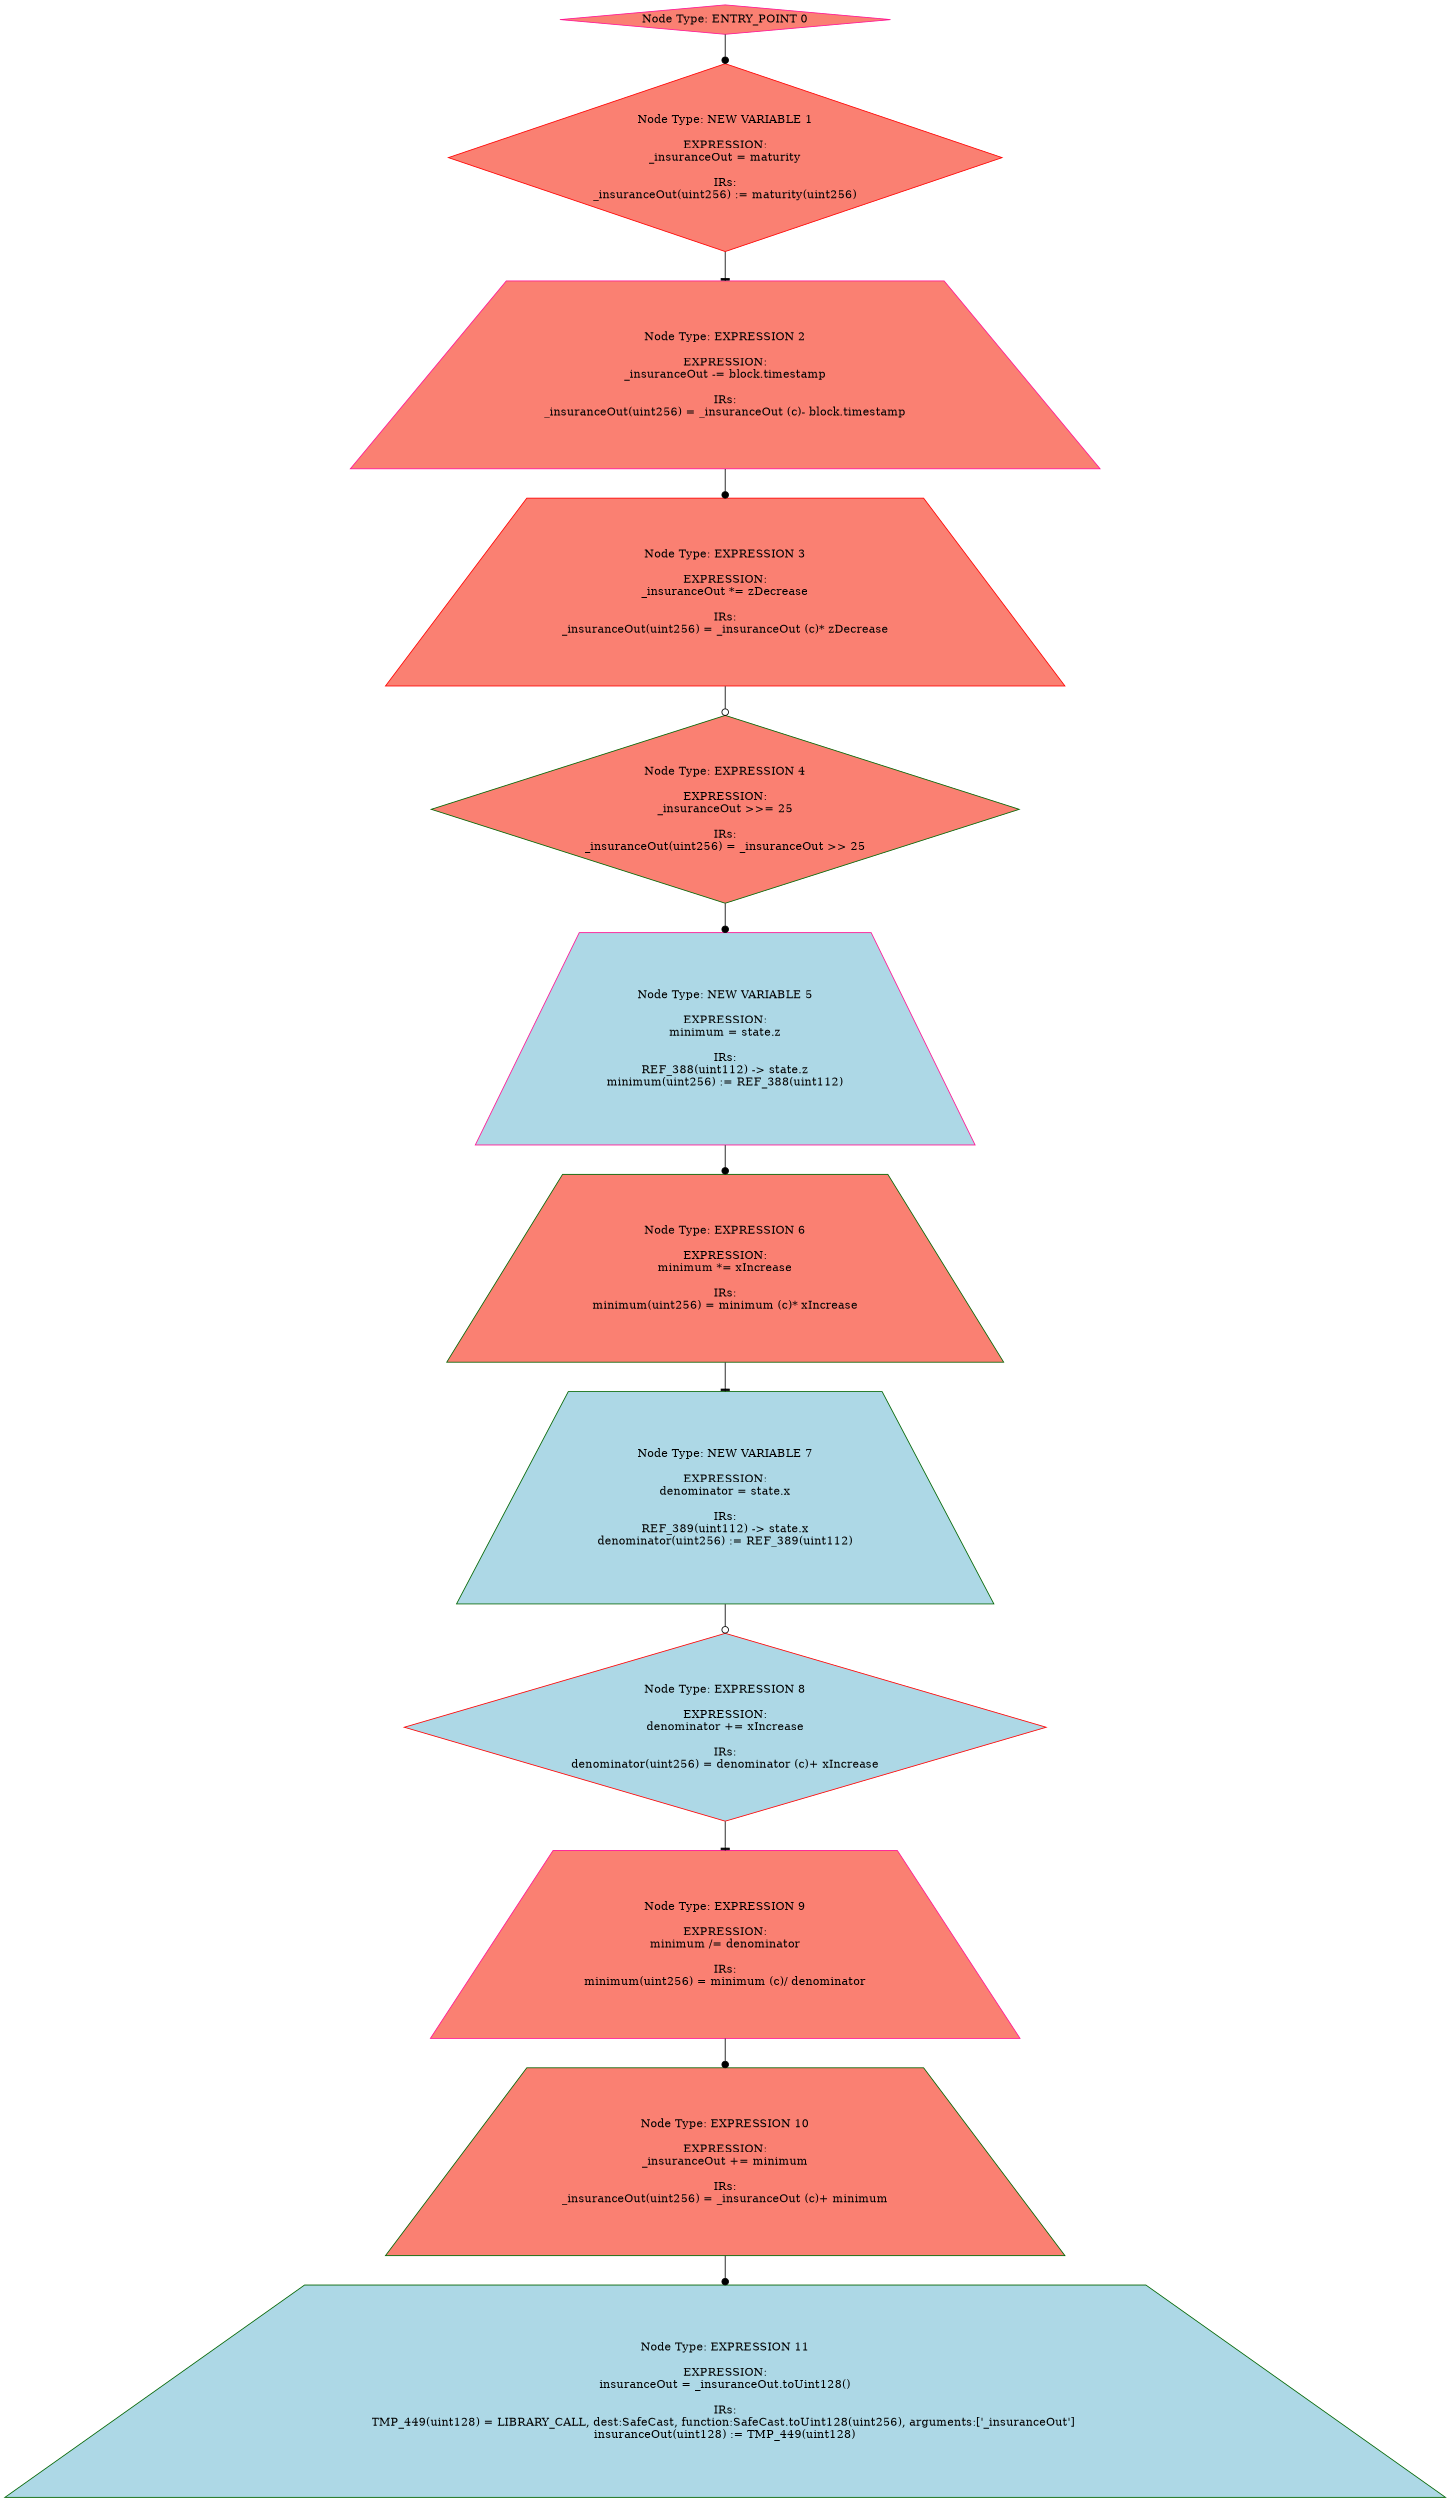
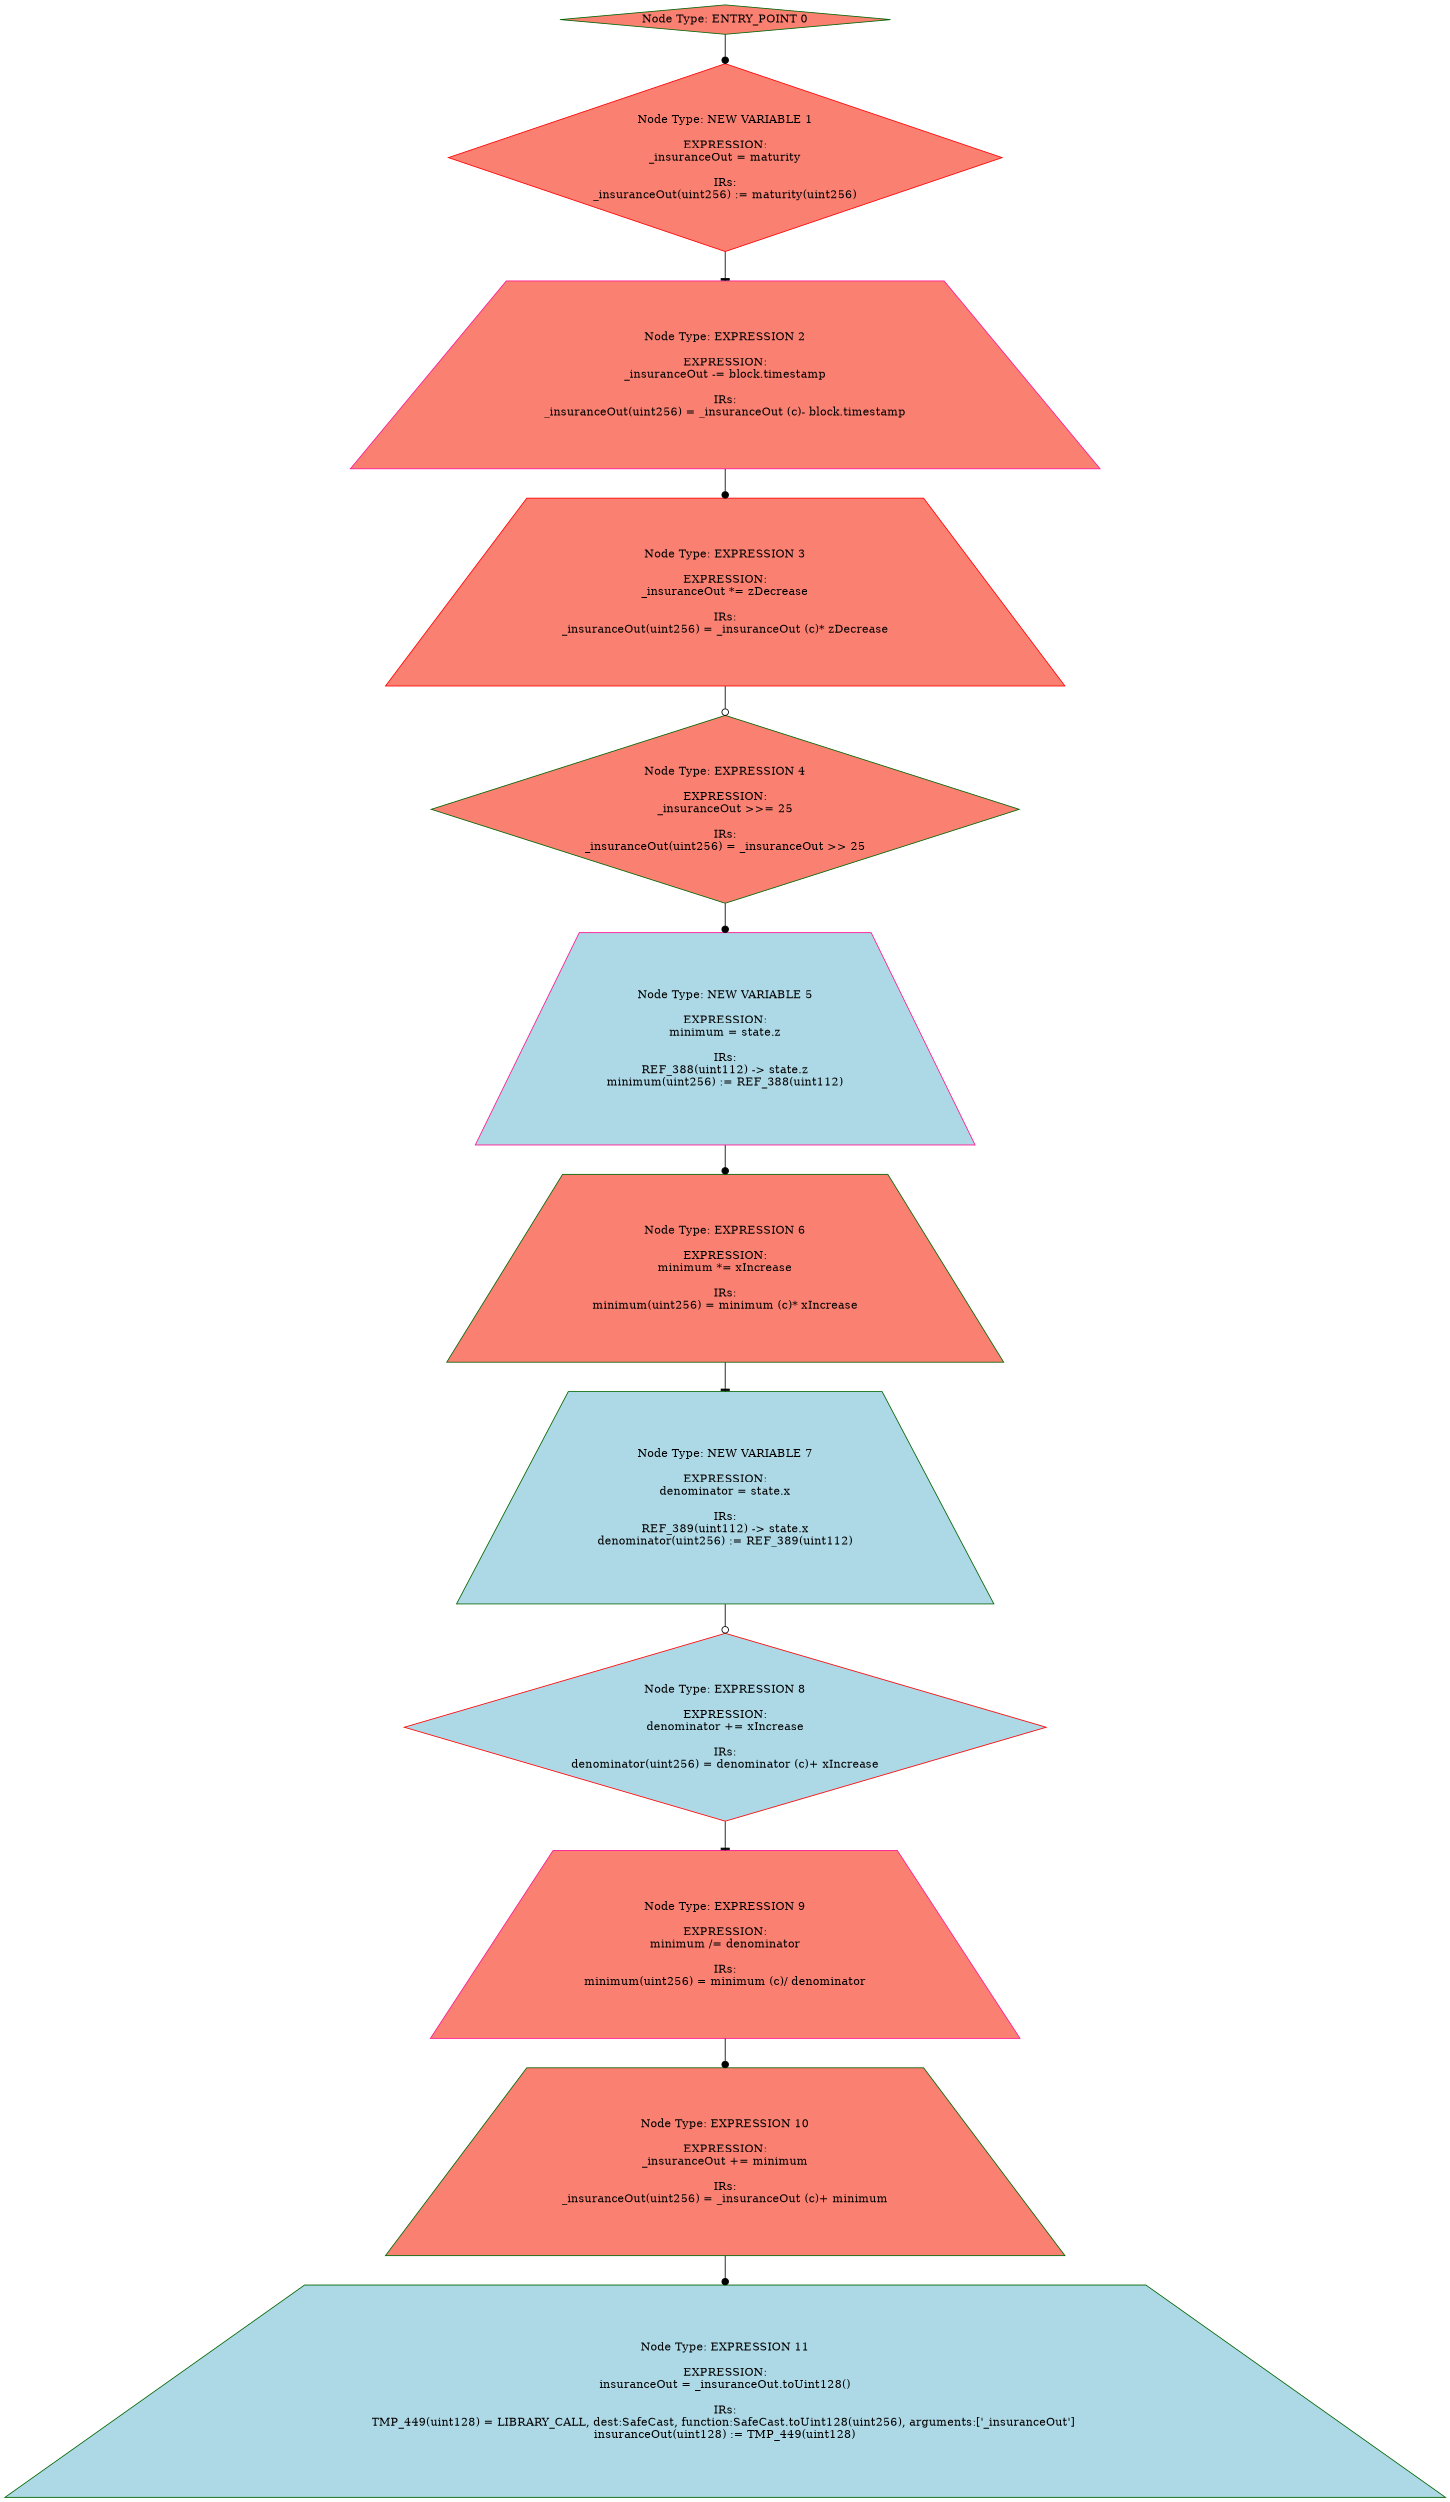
  digraph {
    node [style=filled fillcolor=salmon color=darkgreen shape=trapezium]
    edge [arrowhead=dot]
-   n1 [label="Node Type: ENTRY_POINT 0\n" color=deeppink shape=diamond]
+   n1 [label="Node Type: ENTRY_POINT 0\n" shape=diamond]
    n2 [label="Node Type: NEW VARIABLE 1\n\nEXPRESSION:\n_insuranceOut = maturity\n\nIRs:\n_insuranceOut(uint256) := maturity(uint256)" color=red shape=diamond]
    n3 [label="Node Type: EXPRESSION 2\n\nEXPRESSION:\n_insuranceOut -= block.timestamp\n\nIRs:\n_insuranceOut(uint256) = _insuranceOut (c)- block.timestamp" color=deeppink]
    n4 [label="Node Type: EXPRESSION 3\n\nEXPRESSION:\n_insuranceOut *= zDecrease\n\nIRs:\n_insuranceOut(uint256) = _insuranceOut (c)* zDecrease" color=red]
    n5 [label="Node Type: EXPRESSION 4\n\nEXPRESSION:\n_insuranceOut >>= 25\n\nIRs:\n_insuranceOut(uint256) = _insuranceOut >> 25" shape=diamond]
    n6 [label="Node Type: NEW VARIABLE 5\n\nEXPRESSION:\nminimum = state.z\n\nIRs:\nREF_388(uint112) -> state.z\nminimum(uint256) := REF_388(uint112)" fillcolor=lightblue color=deeppink]
    n7 [label="Node Type: EXPRESSION 6\n\nEXPRESSION:\nminimum *= xIncrease\n\nIRs:\nminimum(uint256) = minimum (c)* xIncrease"]
    n8 [label="Node Type: NEW VARIABLE 7\n\nEXPRESSION:\ndenominator = state.x\n\nIRs:\nREF_389(uint112) -> state.x\ndenominator(uint256) := REF_389(uint112)" fillcolor=lightblue]
    n9 [label="Node Type: EXPRESSION 8\n\nEXPRESSION:\ndenominator += xIncrease\n\nIRs:\ndenominator(uint256) = denominator (c)+ xIncrease" fillcolor=lightblue color=red shape=diamond]
    n10 [label="Node Type: EXPRESSION 9\n\nEXPRESSION:\nminimum /= denominator\n\nIRs:\nminimum(uint256) = minimum (c)/ denominator" color=deeppink]
    n11 [label="Node Type: EXPRESSION 10\n\nEXPRESSION:\n_insuranceOut += minimum\n\nIRs:\n_insuranceOut(uint256) = _insuranceOut (c)+ minimum"]
    n12 [label="Node Type: EXPRESSION 11\n\nEXPRESSION:\ninsuranceOut = _insuranceOut.toUint128()\n\nIRs:\nTMP_449(uint128) = LIBRARY_CALL, dest:SafeCast, function:SafeCast.toUint128(uint256), arguments:['_insuranceOut'] \ninsuranceOut(uint128) := TMP_449(uint128)" fillcolor=lightblue]
    n1 -> n2
    n2 -> n3 [arrowhead=tee]
    n3 -> n4
    n4 -> n5 [arrowhead=odot]
    n5 -> n6
    n6 -> n7
    n7 -> n8 [arrowhead=tee]
    n8 -> n9 [arrowhead=odot]
    n9 -> n10 [arrowhead=tee]
    n10 -> n11
    n11 -> n12
  }
